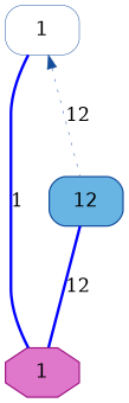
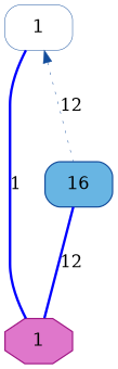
  digraph {
    rankdir=TB
    node [color="#134d9c" fontname=Helvetica shape=box]
    edge [arrowhead=none color="#0000FF" minlen=2 penwidth=2 style=solid]
    n1 [label=1 penwidth=0.4 style=rounded]
    n2 [color="#9f1684" fillcolor="#df77cb" label=1 shape=octagon style=filled]
-   n3 [fillcolor="#68b5e3" label=12 style="rounded,filled"]
+   n3 [fillcolor="#68b5e3" label=16 style="rounded,filled"]
    n1 -> n2 [label=1]
    n1 -> n3 [color="#134d9c" dir=back label=12 penwidth=0.4 style=dotted arrowhead=""]
    n3 -> n2 [label=12]
  }
